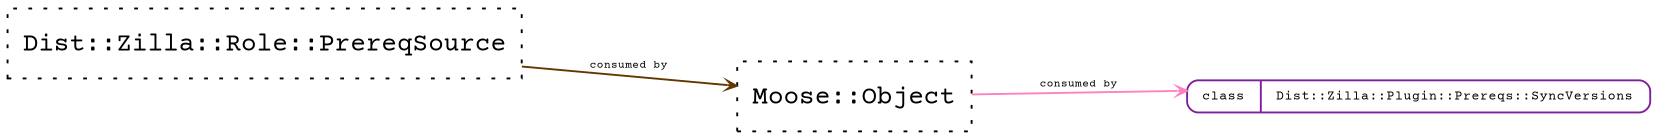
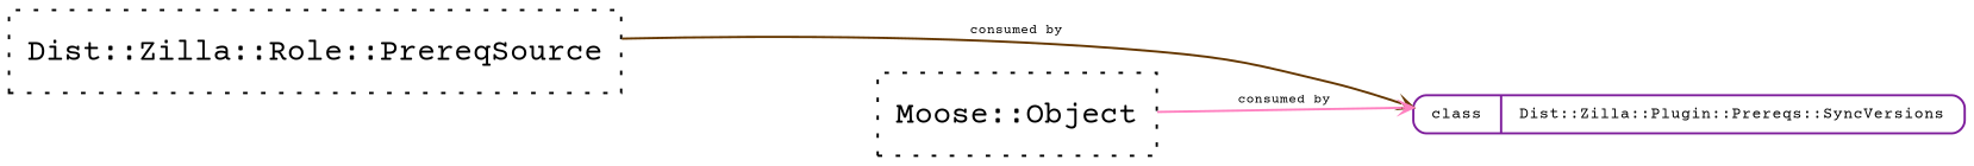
  strict digraph {
    compound=1
    concentrate=1
    fontname="Courier Prime"
    rankdir=LR
    ranksep=1
    smoothing=triangle
    splines=spline
    node [fontname="Courier Prime" shape=record style=dotted]
    edge [arrowhead=open arrowsize=0.5 dir=forward fontname="Courier Prime" fontsize=6 headclip=1 minlen=1 samehead=head tailclip=1]
    n1 [color="#7e1e9c" fontsize=7 height=0.1 label="{{<port1> class}|<port2> Dist::Zilla::Plugin::Prereqs::SyncVersions}" shape=Mrecord style=solid]
    n2 [label="<port1> Dist::Zilla::Role::PrereqSource"]
    n3 [label="<port1> Moose::Object"]
-   n2 -> n3 [color="#653700" label="consumed by" weight=5]
+   n2 -> n1 [color="#653700" label="consumed by" weight=5]
    n3 -> n1 [color="#ff81c0" label="consumed by" weight=10]
  }
